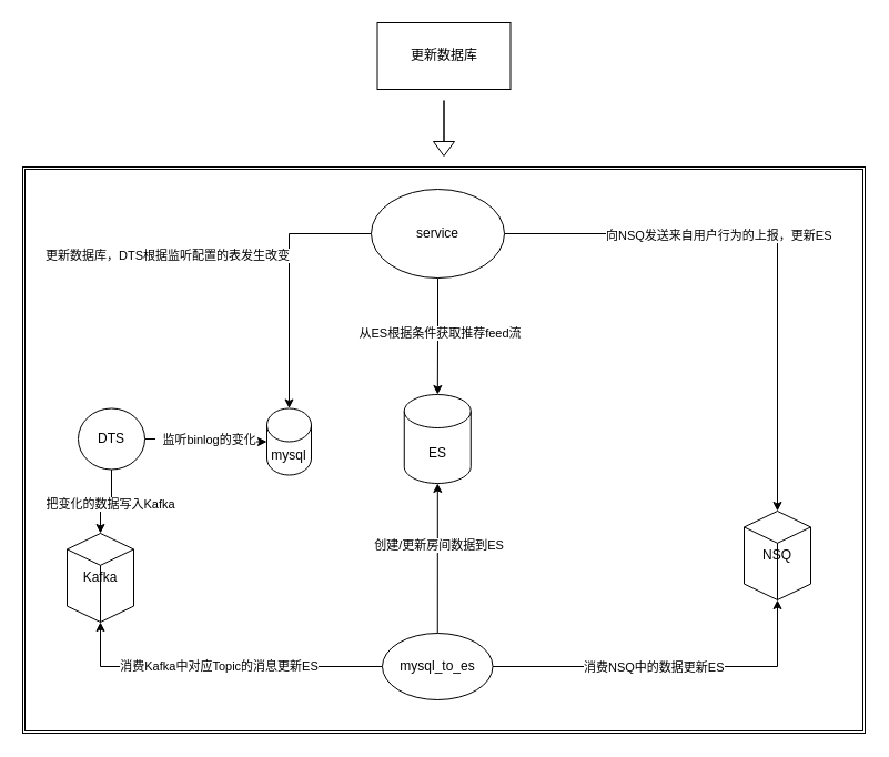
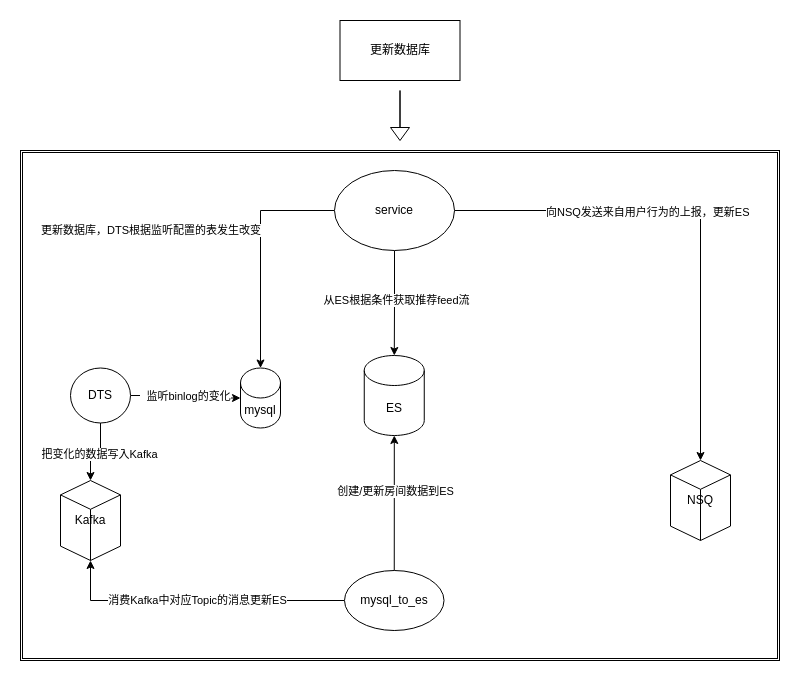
  <mxCell id="0" />
  <mxCell id="1" parent="0" />
  <mxCell id="2" value="更新数据库" style="rounded=0;whiteSpace=wrap;html=1;" parent="1" vertex="1"><mxGeometry x="339.5" y="20" width="120" height="60" as="geometry" /></mxCell>
  <mxCell id="3" value="" style="shape=ext;double=1;rounded=0;whiteSpace=wrap;html=1;" parent="1" vertex="1"><mxGeometry x="20" y="150" width="759" height="510" as="geometry" /></mxCell>
  <mxCell id="4" value="" style="html=1;shadow=0;dashed=0;align=center;verticalAlign=middle;shape=mxgraph.arrows2.arrow;dy=1;dx=13;direction=south;notch=0;" parent="1" vertex="1"><mxGeometry x="390" y="90" width="19" height="50" as="geometry" /></mxCell>
  <mxCell id="5" value="mysql" style="shape=cylinder3;whiteSpace=wrap;html=1;boundedLbl=1;backgroundOutline=1;size=15;" parent="1" vertex="1"><mxGeometry x="240" y="367.5" width="40" height="60" as="geometry" /></mxCell>
  <mxCell id="6" value="&lt;div style=&quot;&quot;&gt;&amp;nbsp; 监听binlog的变化&lt;/div&gt;" style="edgeStyle=orthogonalEdgeStyle;rounded=0;orthogonalLoop=1;jettySize=auto;html=1;align=center;" parent="1" source="9" target="5" edge="1"><mxGeometry relative="1" as="geometry" /></mxCell>
  <mxCell id="7" value="" style="edgeStyle=orthogonalEdgeStyle;rounded=0;orthogonalLoop=1;jettySize=auto;html=1;" parent="1" source="9" target="10" edge="1"><mxGeometry relative="1" as="geometry" /></mxCell>
  <mxCell id="8" value="把变化的数据写入Kafka" style="edgeLabel;html=1;align=center;verticalAlign=middle;resizable=0;points=[];" parent="7" vertex="1" connectable="0"><mxGeometry x="-0.1" y="2" relative="1" as="geometry"><mxPoint as="offset" /></mxGeometry></mxCell>
  <mxCell id="9" value="DTS" style="ellipse;whiteSpace=wrap;html=1;" parent="1" vertex="1"><mxGeometry x="70" y="367.5" width="60" height="55" as="geometry" /></mxCell>
  <mxCell id="10" value="Kafka" style="html=1;whiteSpace=wrap;shape=isoCube2;backgroundOutline=1;isoAngle=15;align=center;" parent="1" vertex="1"><mxGeometry x="60" y="480" width="60" height="80" as="geometry" /></mxCell>
  <mxCell id="11" value="消费Kafka中对应Topic的消息更新ES" style="edgeStyle=orthogonalEdgeStyle;rounded=0;orthogonalLoop=1;jettySize=auto;html=1;" parent="1" source="16" target="10" edge="1"><mxGeometry relative="1" as="geometry" /></mxCell>
- <mxCell id="12" value="" style="edgeStyle=orthogonalEdgeStyle;rounded=0;orthogonalLoop=1;jettySize=auto;html=1;" parent="1" source="16" target="17" edge="1"><mxGeometry relative="1" as="geometry" /></mxCell>
- <mxCell id="13" value="消费NSQ中的数据更新ES" style="edgeLabel;html=1;align=left;verticalAlign=middle;resizable=0;points=[];" parent="12" vertex="1" connectable="0"><mxGeometry x="-0.492" relative="1" as="geometry"><mxPoint as="offset" /></mxGeometry></mxCell>
  <mxCell id="14" value="" style="edgeStyle=orthogonalEdgeStyle;rounded=0;orthogonalLoop=1;jettySize=auto;html=1;" parent="1" source="16" target="18" edge="1"><mxGeometry relative="1" as="geometry" /></mxCell>
  <mxCell id="15" value="创建/更新房间数据到ES" style="edgeLabel;html=1;align=center;verticalAlign=middle;resizable=0;points=[];" parent="14" vertex="1" connectable="0"><mxGeometry x="0.185" y="-1" relative="1" as="geometry"><mxPoint as="offset" /></mxGeometry></mxCell>
  <mxCell id="16" value="mysql_to_es" style="ellipse;whiteSpace=wrap;html=1;" parent="1" vertex="1"><mxGeometry x="344" y="570" width="99.5" height="60" as="geometry" /></mxCell>
  <mxCell id="17" value="NSQ" style="html=1;whiteSpace=wrap;shape=isoCube2;backgroundOutline=1;isoAngle=15;" parent="1" vertex="1"><mxGeometry x="670" y="460" width="60" height="80" as="geometry" /></mxCell>
  <mxCell id="18" value="ES" style="shape=cylinder3;whiteSpace=wrap;html=1;boundedLbl=1;backgroundOutline=1;size=15;" parent="1" vertex="1"><mxGeometry x="363.75" y="355" width="60" height="80" as="geometry" /></mxCell>
  <mxCell id="19" value="" style="edgeStyle=orthogonalEdgeStyle;rounded=0;orthogonalLoop=1;jettySize=auto;html=1;" parent="1" source="25" target="17" edge="1"><mxGeometry relative="1" as="geometry" /></mxCell>
  <mxCell id="20" value="向NSQ发送来自用户行为的上报，更新ES" style="edgeLabel;html=1;align=left;verticalAlign=middle;resizable=0;points=[];" parent="19" vertex="1" connectable="0"><mxGeometry x="-0.637" y="-1" relative="1" as="geometry"><mxPoint as="offset" /></mxGeometry></mxCell>
  <mxCell id="21" value="" style="edgeStyle=orthogonalEdgeStyle;rounded=0;orthogonalLoop=1;jettySize=auto;html=1;" parent="1" source="25" target="5" edge="1"><mxGeometry relative="1" as="geometry" /></mxCell>
  <mxCell id="22" value="更新数据库，DTS根据监听配置的表发生改变" style="edgeLabel;html=1;align=right;verticalAlign=middle;resizable=0;points=[];" parent="21" vertex="1" connectable="0"><mxGeometry x="-0.2" y="1" relative="1" as="geometry"><mxPoint as="offset" /></mxGeometry></mxCell>
  <mxCell id="23" value="" style="edgeStyle=orthogonalEdgeStyle;rounded=0;orthogonalLoop=1;jettySize=auto;html=1;" parent="1" source="25" target="18" edge="1"><mxGeometry relative="1" as="geometry" /></mxCell>
  <mxCell id="24" value="从ES根据条件获取推荐feed流" style="edgeLabel;html=1;align=center;verticalAlign=middle;resizable=0;points=[];" parent="23" vertex="1" connectable="0"><mxGeometry x="-0.068" y="1" relative="1" as="geometry"><mxPoint as="offset" /></mxGeometry></mxCell>
  <mxCell id="25" value="service" style="ellipse;whiteSpace=wrap;html=1;" parent="1" vertex="1"><mxGeometry x="334" y="170" width="120" height="80" as="geometry" /></mxCell>
